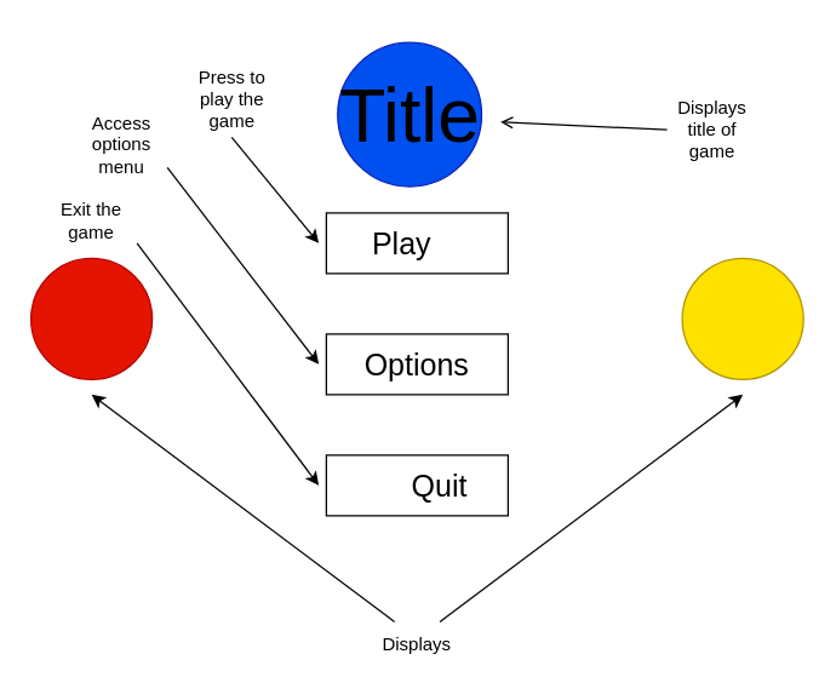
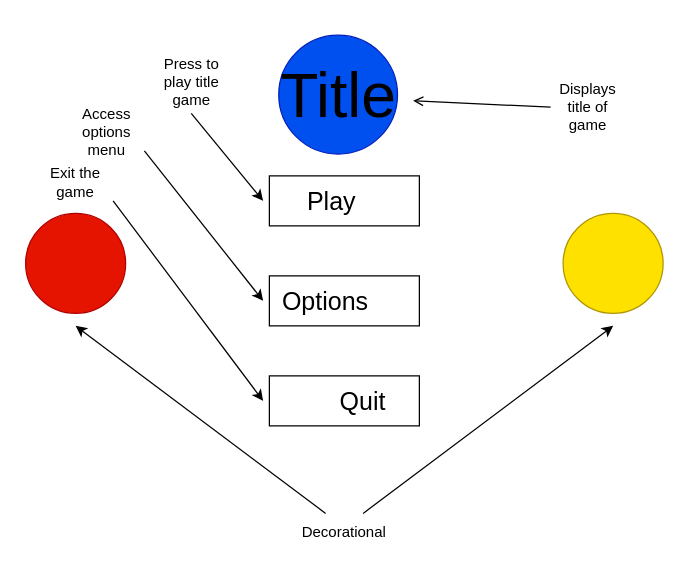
  <mxCell id="0" />
  <mxCell id="1" parent="0" />
  <mxCell id="2" value="" style="ellipse;whiteSpace=wrap;html=1;aspect=fixed;fillColor=#0050ef;strokeColor=#001DBC;fontColor=#ffffff;" vertex="1" parent="1"><mxGeometry x="222.5" y="27.5" width="95" height="95" as="geometry" /></mxCell>
  <mxCell id="3" value="" style="rounded=0;whiteSpace=wrap;html=1;" vertex="1" parent="1"><mxGeometry x="215" y="140" width="120" height="40" as="geometry" /></mxCell>
  <mxCell id="4" value="&lt;font style=&quot;font-size: 50px;&quot;&gt;Title&lt;/font&gt;" style="text;html=1;align=center;verticalAlign=middle;whiteSpace=wrap;rounded=0;" vertex="1" parent="1"><mxGeometry x="182.5" y="20" width="175" height="110" as="geometry" /></mxCell>
  <mxCell id="5" value="Play" style="text;html=1;align=center;verticalAlign=middle;whiteSpace=wrap;rounded=0;fontSize=20;" vertex="1" parent="1"><mxGeometry x="235" y="145" width="60" height="30" as="geometry" /></mxCell>
  <mxCell id="6" value="" style="rounded=0;whiteSpace=wrap;html=1;" vertex="1" parent="1"><mxGeometry x="215" y="220" width="120" height="40" as="geometry" /></mxCell>
  <mxCell id="7" value="" style="rounded=0;whiteSpace=wrap;html=1;" vertex="1" parent="1"><mxGeometry x="215" y="300" width="120" height="40" as="geometry" /></mxCell>
- <mxCell id="8" value="Options" style="text;html=1;align=center;verticalAlign=middle;whiteSpace=wrap;rounded=0;fontSize=20;" vertex="1" parent="1"><mxGeometry x="245" y="225" width="60" height="30" as="geometry" /></mxCell>
+ <mxCell id="8" value="Options" style="text;html=1;align=center;verticalAlign=middle;whiteSpace=wrap;rounded=0;fontSize=20;" vertex="1" parent="1"><mxGeometry x="230" y="225" width="60" height="30" as="geometry" /></mxCell>
  <mxCell id="9" value="Quit" style="text;html=1;align=center;verticalAlign=middle;whiteSpace=wrap;rounded=0;fontSize=20;" vertex="1" parent="1"><mxGeometry x="260" y="305" width="60" height="30" as="geometry" /></mxCell>
  <mxCell id="10" value="" style="ellipse;whiteSpace=wrap;html=1;aspect=fixed;fillColor=#e51400;fontColor=#ffffff;strokeColor=#B20000;" vertex="1" parent="1"><mxGeometry x="20" y="170" width="80" height="80" as="geometry" /></mxCell>
  <mxCell id="11" value="" style="ellipse;whiteSpace=wrap;html=1;aspect=fixed;fillColor=#FFE100;strokeColor=#B09500;fontColor=#000000;" vertex="1" parent="1"><mxGeometry x="450" y="170" width="80" height="80" as="geometry" /></mxCell>
  <mxCell id="12" value="" style="endArrow=classic;html=1;rounded=0;exitX=0.75;exitY=0;exitDx=0;exitDy=0;" edge="1" parent="1" source="14"><mxGeometry width="50" height="50" relative="1" as="geometry"><mxPoint x="310" y="410" as="sourcePoint" /><mxPoint x="490" y="260" as="targetPoint" /></mxGeometry></mxCell>
  <mxCell id="13" value="" style="endArrow=classic;html=1;rounded=0;exitX=0.25;exitY=0;exitDx=0;exitDy=0;" edge="1" parent="1" source="14"><mxGeometry width="50" height="50" relative="1" as="geometry"><mxPoint x="220" y="410" as="sourcePoint" /><mxPoint x="60" y="260" as="targetPoint" /></mxGeometry></mxCell>
- <mxCell id="14" value="Displays" style="text;html=1;align=center;verticalAlign=middle;whiteSpace=wrap;rounded=0;" vertex="1" parent="1"><mxGeometry x="245" y="410" width="60" height="30" as="geometry" /></mxCell>
- <mxCell id="15" value="Press to play the game" style="text;html=1;align=center;verticalAlign=middle;whiteSpace=wrap;rounded=0;" vertex="1" parent="1"><mxGeometry x="122.5" y="40" width="60" height="50" as="geometry" /></mxCell>
- <mxCell id="16" value="Access options menu" style="text;html=1;align=center;verticalAlign=middle;whiteSpace=wrap;rounded=0;" vertex="1" parent="1"><mxGeometry x="50" y="80" width="60" height="30" as="geometry" /></mxCell>
+ <mxCell id="14" value="Decorational" style="text;html=1;align=center;verticalAlign=middle;whiteSpace=wrap;rounded=0;" vertex="1" parent="1"><mxGeometry x="245" y="410" width="60" height="30" as="geometry" /></mxCell>
+ <mxCell id="15" value="Press to play title game" style="text;html=1;align=center;verticalAlign=middle;whiteSpace=wrap;rounded=0;" vertex="1" parent="1"><mxGeometry x="122.5" y="40" width="60" height="50" as="geometry" /></mxCell>
+ <mxCell id="16" value="Access options menu" style="text;html=1;align=center;verticalAlign=middle;whiteSpace=wrap;rounded=0;" vertex="1" parent="1"><mxGeometry x="55" y="90" width="60" height="30" as="geometry" /></mxCell>
  <mxCell id="17" value="Exit the game" style="text;html=1;align=center;verticalAlign=middle;whiteSpace=wrap;rounded=0;" vertex="1" parent="1"><mxGeometry x="30" y="130" width="60" height="30" as="geometry" /></mxCell>
  <mxCell id="18" value="" style="endArrow=classic;html=1;rounded=0;exitX=0.5;exitY=1;exitDx=0;exitDy=0;" edge="1" parent="1" source="15"><mxGeometry width="50" height="50" relative="1" as="geometry"><mxPoint x="170" y="100" as="sourcePoint" /><mxPoint x="210" y="160" as="targetPoint" /></mxGeometry></mxCell>
  <mxCell id="19" value="" style="endArrow=classic;html=1;rounded=0;exitX=1;exitY=1;exitDx=0;exitDy=0;" edge="1" parent="1" source="16"><mxGeometry width="50" height="50" relative="1" as="geometry"><mxPoint x="110" y="80" as="sourcePoint" /><mxPoint x="210" y="240" as="targetPoint" /></mxGeometry></mxCell>
  <mxCell id="20" value="" style="endArrow=classic;html=1;rounded=0;exitX=1;exitY=1;exitDx=0;exitDy=0;" edge="1" parent="1" source="17"><mxGeometry width="50" height="50" relative="1" as="geometry"><mxPoint x="120" y="90" as="sourcePoint" /><mxPoint x="210" y="320" as="targetPoint" /></mxGeometry></mxCell>
  <mxCell id="21" value="Displays title of game" style="text;html=1;align=center;verticalAlign=middle;whiteSpace=wrap;rounded=0;" vertex="1" parent="1"><mxGeometry x="440" y="70" width="60" height="30" as="geometry" /></mxCell>
  <mxCell id="22" value="" style="endArrow=open;html=1;rounded=0;exitX=0;exitY=0.5;exitDx=0;exitDy=0;entryX=0.843;entryY=0.545;entryDx=0;entryDy=0;entryPerimeter=0;" edge="1" parent="1" source="21" target="4"><mxGeometry width="50" height="50" relative="1" as="geometry"><mxPoint x="380" y="80" as="sourcePoint" /><mxPoint x="430" y="30" as="targetPoint" /></mxGeometry></mxCell>
